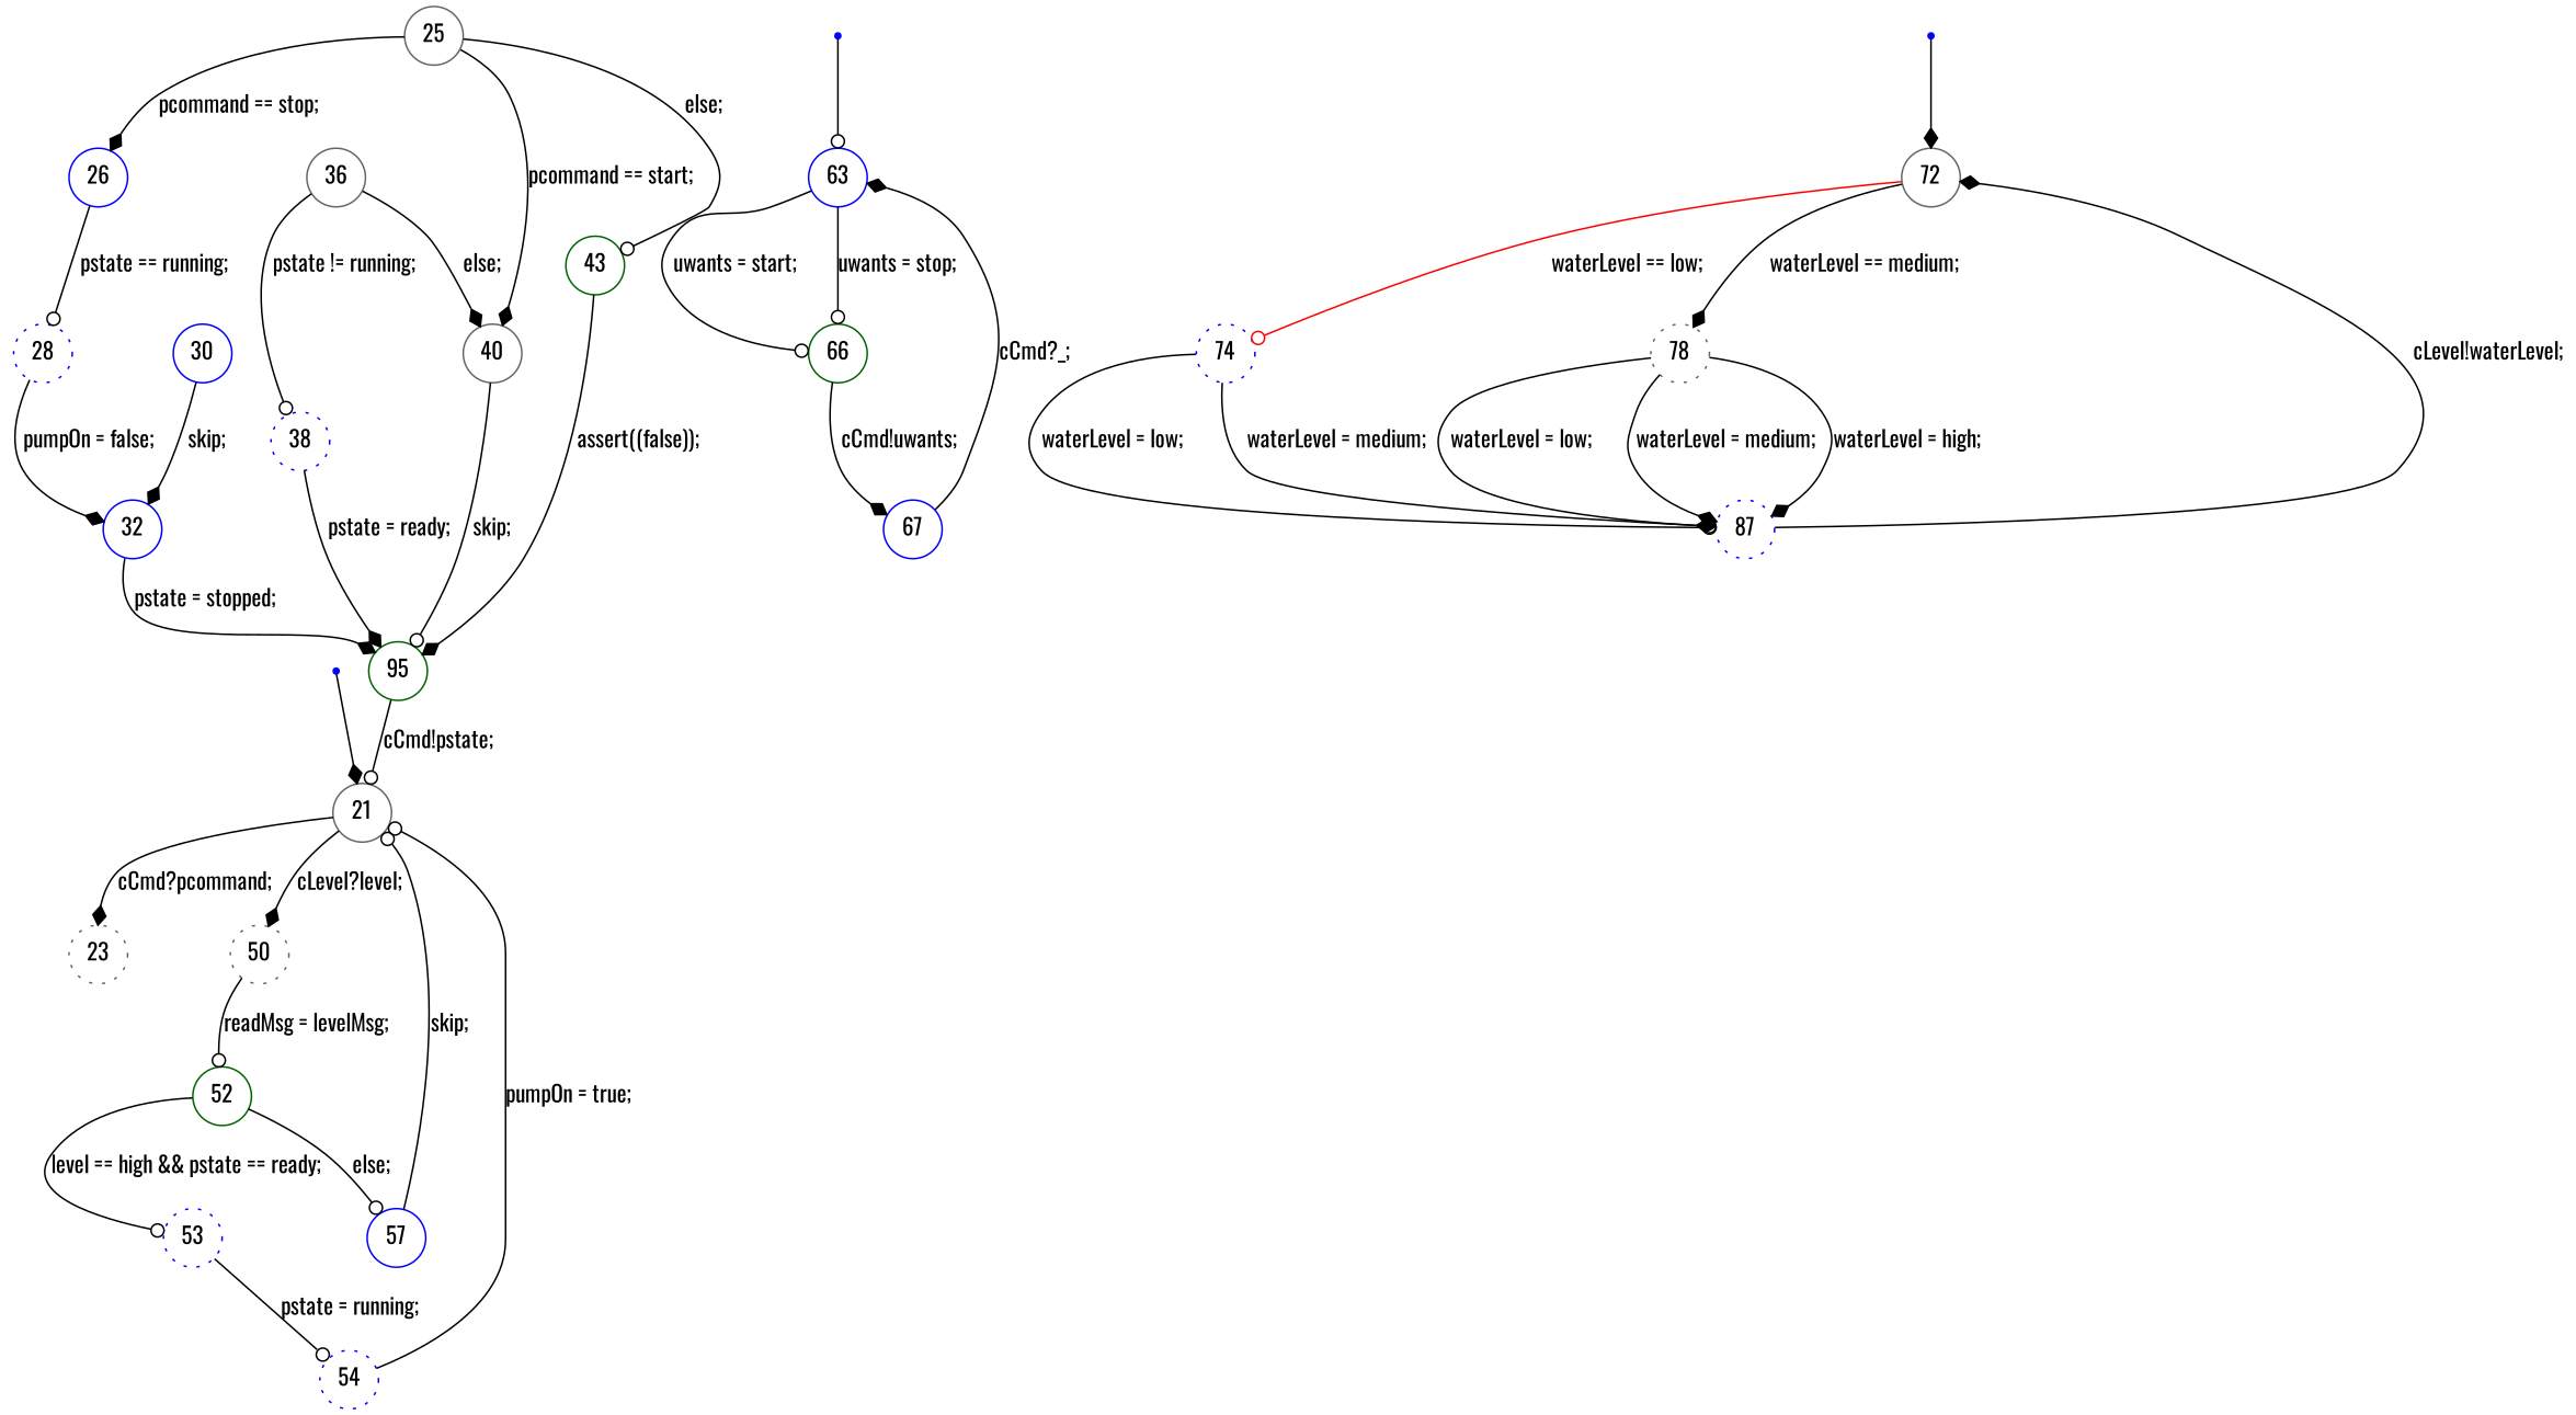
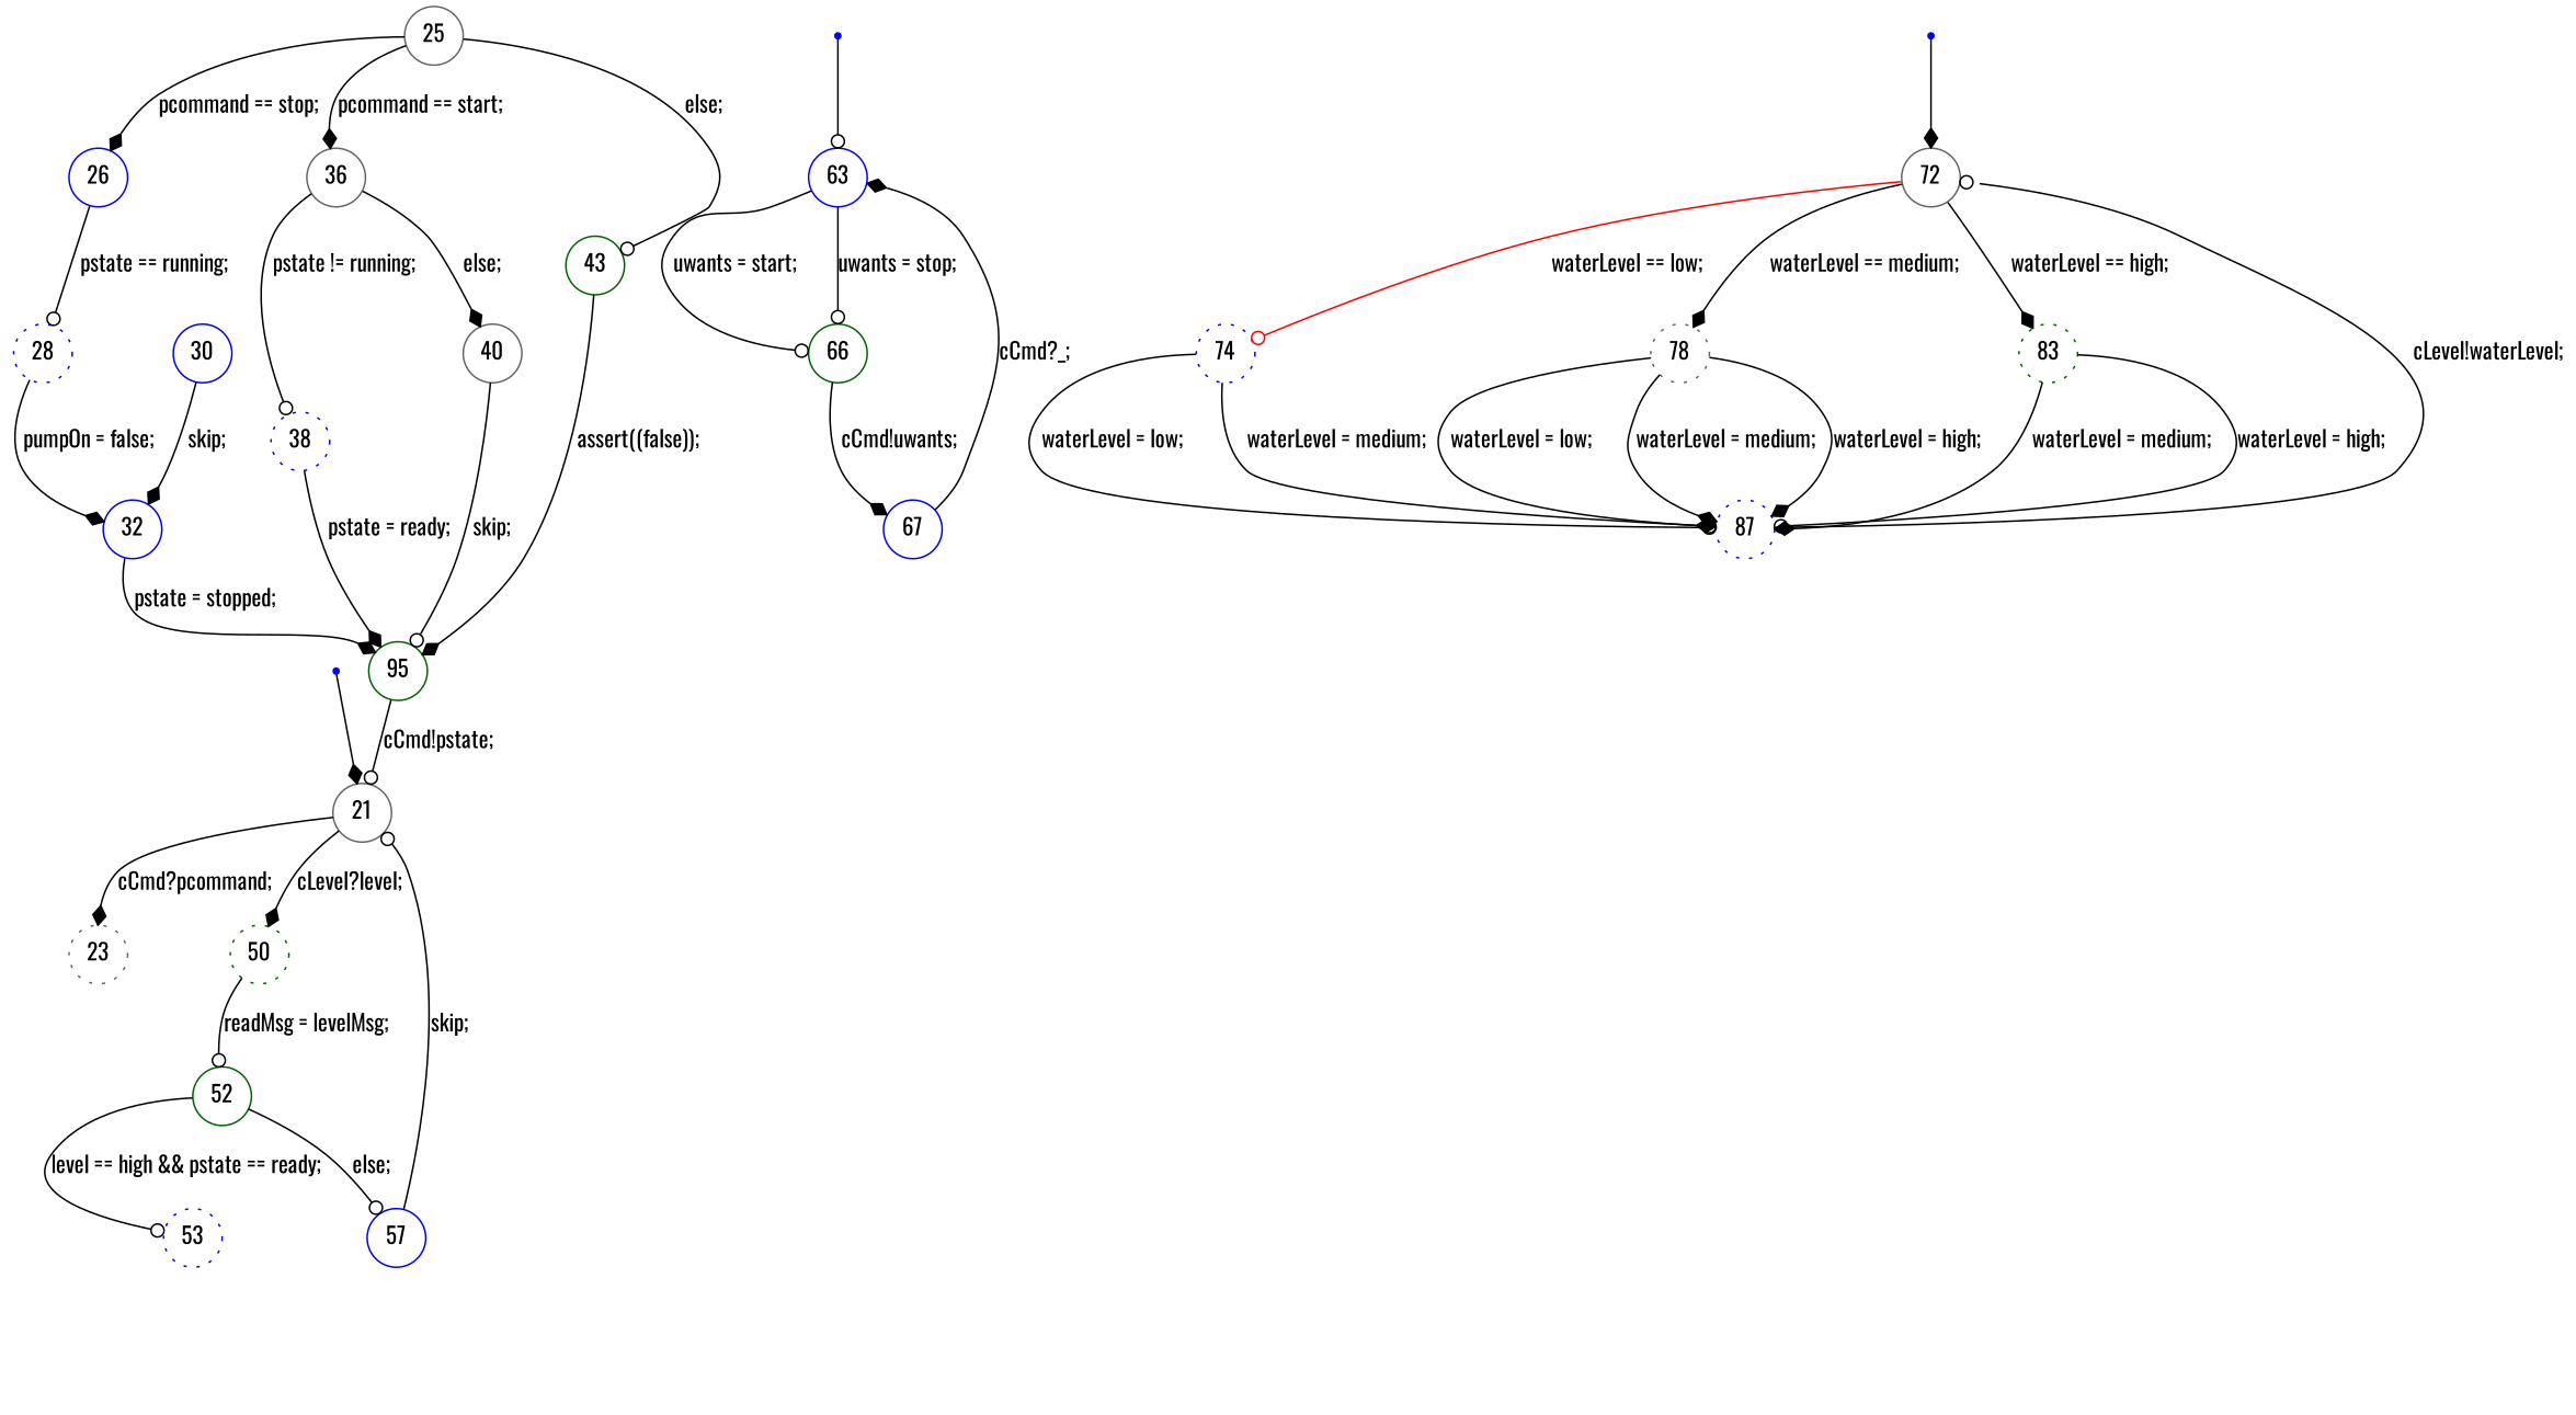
  digraph {
    fontname=Oswald
    rankdir=TB
    node [color=blue fixedsize=true fontname=Oswald shape=circle]
    edge [arrowhead=diamond fontname=Oswald]
    n1 [color=gray40 label=21]
    n2 [color=gray40 label=23 style=dotted]
-   n3 [color=gray40 label=50 style=dotted]
+   n3 [color=darkgreen label=50 style=dotted]
    n4 [color=darkgreen label=52]
    s94457514602608 [shape=point fixedsize=""]
    n6 [label=63]
    n7 [color=darkgreen label=66]
    n8 [label=67]
    s94457514607904 [shape=point fixedsize=""]
    n10 [color=gray40 label=72]
    n11 [label=74 style=dotted]
    n12 [color=gray40 label=78 style=dotted]
+   n13 [color=darkgreen label=83 style=dotted]
    n14 [label=87 style=dotted]
    s94457514610096 [shape=point fixedsize=""]
    n16 [color=gray40 label=25]
    n17 [label=26]
    n18 [color=gray40 label=36]
    n19 [color=darkgreen label=43]
    n20 [label=28 style=dotted]
    n21 [label=38 style=dotted]
    n22 [color=gray40 label=40]
    n23 [color=darkgreen label=95]
    n24 [label=32]
    n25 [label=30]
    n26 [label=53 style=dotted]
    n27 [label=57]
-   n28 [label=54 style=dotted]
    n1 -> n2 [label="cCmd?pcommand; "]
    n1 -> n3 [label="cLevel?level; "]
    n3 -> n4 [arrowhead=odot label="readMsg = levelMsg; "]
    n4 -> n26 [arrowhead=odot label="level == high && pstate == ready; "]
    n4 -> n27 [arrowhead=odot label="else; "]
    s94457514602608 -> n1
    n6 -> n7 [arrowhead=odot label="uwants = start; "]
    n6 -> n7 [arrowhead=odot label="uwants = stop; "]
    n7 -> n8 [label="cCmd!uwants; "]
    n8 -> n6 [label="cCmd?_; "]
    s94457514607904 -> n6 [arrowhead=odot]
    n10 -> n11 [arrowhead=odot color=red label="waterLevel == low; "]
    n10 -> n12 [label="waterLevel == medium; "]
+   n10 -> n13 [label="waterLevel == high; "]
    n11 -> n14 [arrowhead=odot label="waterLevel = low; "]
    n11 -> n14 [label="waterLevel = medium; "]
    n12 -> n14 [arrowhead=odot label="waterLevel = low; "]
    n12 -> n14 [label="waterLevel = medium; "]
    n12 -> n14 [label="waterLevel = high; "]
-   n14 -> n10 [label="cLevel!waterLevel; "]
+   n13 -> n14 [label="waterLevel = medium; "]
+   n13 -> n14 [arrowhead=odot label="waterLevel = high; "]
+   n14 -> n10 [arrowhead=odot label="cLevel!waterLevel; "]
    s94457514610096 -> n10
    n16 -> n17 [label="pcommand == stop; "]
-   n16 -> n22 [label="pcommand == start; "]
+   n16 -> n18 [label="pcommand == start; "]
    n16 -> n19 [arrowhead=odot label="else; "]
    n17 -> n20 [arrowhead=odot label="pstate == running; "]
    n18 -> n21 [arrowhead=odot label="pstate != running; "]
    n18 -> n22 [label="else; "]
    n19 -> n23 [label="assert((false)); "]
    n20 -> n24 [label="pumpOn = false; "]
    n21 -> n23 [label="pstate = ready; "]
    n22 -> n23 [arrowhead=odot label="skip; "]
    n23 -> n1 [arrowhead=odot label="cCmd!pstate; "]
    n24 -> n23 [label="pstate = stopped; "]
    n25 -> n24 [label="skip; "]
-   n26 -> n28 [arrowhead=odot label="pstate = running; "]
    n27 -> n1 [arrowhead=odot label="skip; "]
-   n28 -> n1 [arrowhead=odot label="pumpOn = true; "]
  }
